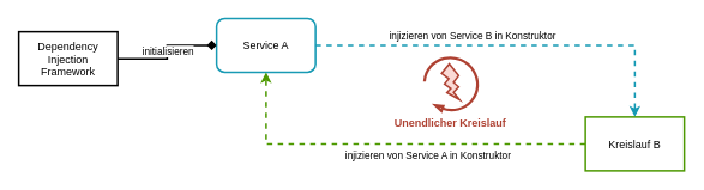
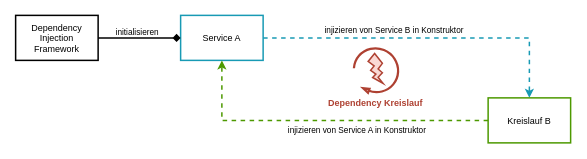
  <mxCell id="0" />
  <mxCell id="1" parent="0" />
  <mxCell id="2" value="injizieren von Service B in Konstruktor" style="edgeStyle=orthogonalEdgeStyle;rounded=0;orthogonalLoop=1;jettySize=auto;html=0;strokeWidth=2;dashed=1;strokeColor=#189AB4;fillColor=#ffe6cc;" edge="1" parent="1" source="3" target="6"><mxGeometry x="-0.194" y="10" relative="1" as="geometry"><mxPoint x="372" y="50" as="sourcePoint" /><mxPoint x="682" y="130" as="targetPoint" /><mxPoint as="offset" /></mxGeometry></mxCell>
- <mxCell id="3" value="Service A" style="fillColor=none;strokeColor=#189AB4;strokeWidth=2;rounded=1;" vertex="1" parent="1"><mxGeometry x="240" y="20" width="110" height="60" as="geometry" /></mxCell>
+ <mxCell id="3" value="Service A" style="rounded=0;fillColor=none;strokeColor=#189AB4;strokeWidth=2;" vertex="1" parent="1"><mxGeometry x="240" y="20" width="110" height="60" as="geometry" /></mxCell>
  <mxCell id="4" style="edgeStyle=orthogonalEdgeStyle;rounded=0;orthogonalLoop=1;jettySize=auto;html=0;entryX=0.5;entryY=1;entryDx=0;entryDy=0;dashed=1;strokeWidth=2;strokeColor=#4D9900;fillColor=#dae8fc;" edge="1" parent="1" source="6" target="3"><mxGeometry relative="1" as="geometry" /></mxCell>
  <mxCell id="5" value="injizieren von Service A in Konstruktor" style="edgeLabel;html=1;align=center;verticalAlign=middle;resizable=0;points=[];" vertex="1" connectable="0" parent="4"><mxGeometry x="-0.316" relative="1" as="geometry"><mxPoint x="-27" y="12" as="offset" /></mxGeometry></mxCell>
  <mxCell id="6" value="Kreislauf B" style="rounded=0;fillColor=none;strokeColor=#4D9900;strokeWidth=2;" vertex="1" parent="1"><mxGeometry x="650" y="130" width="110" height="60" as="geometry" /></mxCell>
  <mxCell id="7" style="edgeStyle=orthogonalEdgeStyle;rounded=0;orthogonalLoop=1;jettySize=auto;html=0;strokeWidth=2;endArrow=diamond;" edge="1" parent="1" source="9" target="3"><mxGeometry relative="1" as="geometry" /></mxCell>
  <mxCell id="8" value="initialisieren" style="edgeLabel;html=1;align=center;verticalAlign=middle;resizable=0;points=[];" vertex="1" connectable="0" parent="7"><mxGeometry x="-0.097" y="1" relative="1" as="geometry"><mxPoint x="1" y="-8" as="offset" /></mxGeometry></mxCell>
- <mxCell id="9" value="Dependency&#10;Injection&#10;Framework" style="rounded=0;fillColor=none;strokeColor=#000000;strokeWidth=2;" vertex="1" parent="1"><mxGeometry x="20" y="35" width="110" height="60" as="geometry" /></mxCell>
+ <mxCell id="9" value="Dependency&#10;Injection&#10;Framework" style="rounded=0;fillColor=none;strokeColor=#000000;strokeWidth=2;" vertex="1" parent="1"><mxGeometry x="20" y="20" width="110" height="60" as="geometry" /></mxCell>
  <mxCell id="10" value="" style="group" vertex="1" connectable="0" parent="1"><mxGeometry x="410" y="51.998" width="180" height="101.782" as="geometry" /></mxCell>
  <mxCell id="11" value="" style="verticalLabelPosition=bottom;html=1;verticalAlign=top;strokeWidth=3;shape=mxgraph.lean_mapping.physical_pull;pointerEvents=1;rotation=-55;flipH=1;fillColor=#fad9d5;strokeColor=#ae4132;" vertex="1" parent="10"><mxGeometry x="60.0" y="11.782" width="60" height="60" as="geometry" /></mxCell>
  <mxCell id="12" value="" style="verticalLabelPosition=bottom;verticalAlign=top;html=1;shape=mxgraph.basic.flash;strokeWidth=2;fillColor=#fad9d5;flipH=1;strokeColor=#ae4132;" vertex="1" parent="10"><mxGeometry x="80.0" y="18.782" width="20" height="40" as="geometry" /></mxCell>
- <mxCell id="13" value="Unendlicher Kreislauf" style="text;strokeColor=none;fillColor=none;align=center;verticalAlign=middle;rounded=0;fontColor=#AE4132;fontStyle=1" vertex="1" parent="10"><mxGeometry y="69.782" width="180" height="30" as="geometry" /></mxCell>
+ <mxCell id="13" value="Dependency Kreislauf" style="text;strokeColor=none;fillColor=none;align=center;verticalAlign=middle;rounded=0;fontColor=#AE4132;fontStyle=1" vertex="1" parent="10"><mxGeometry y="69.782" width="180" height="30" as="geometry" /></mxCell>
